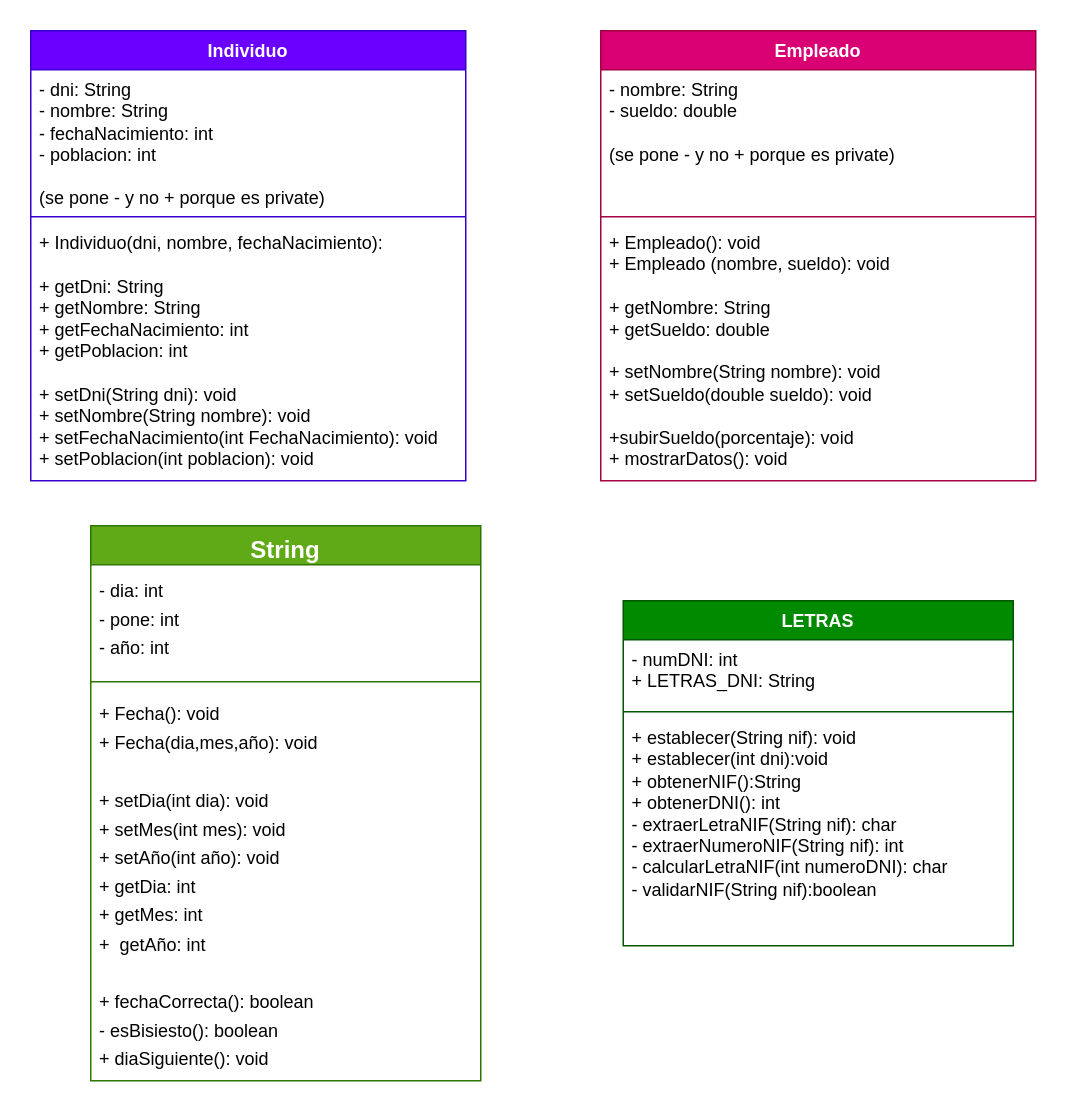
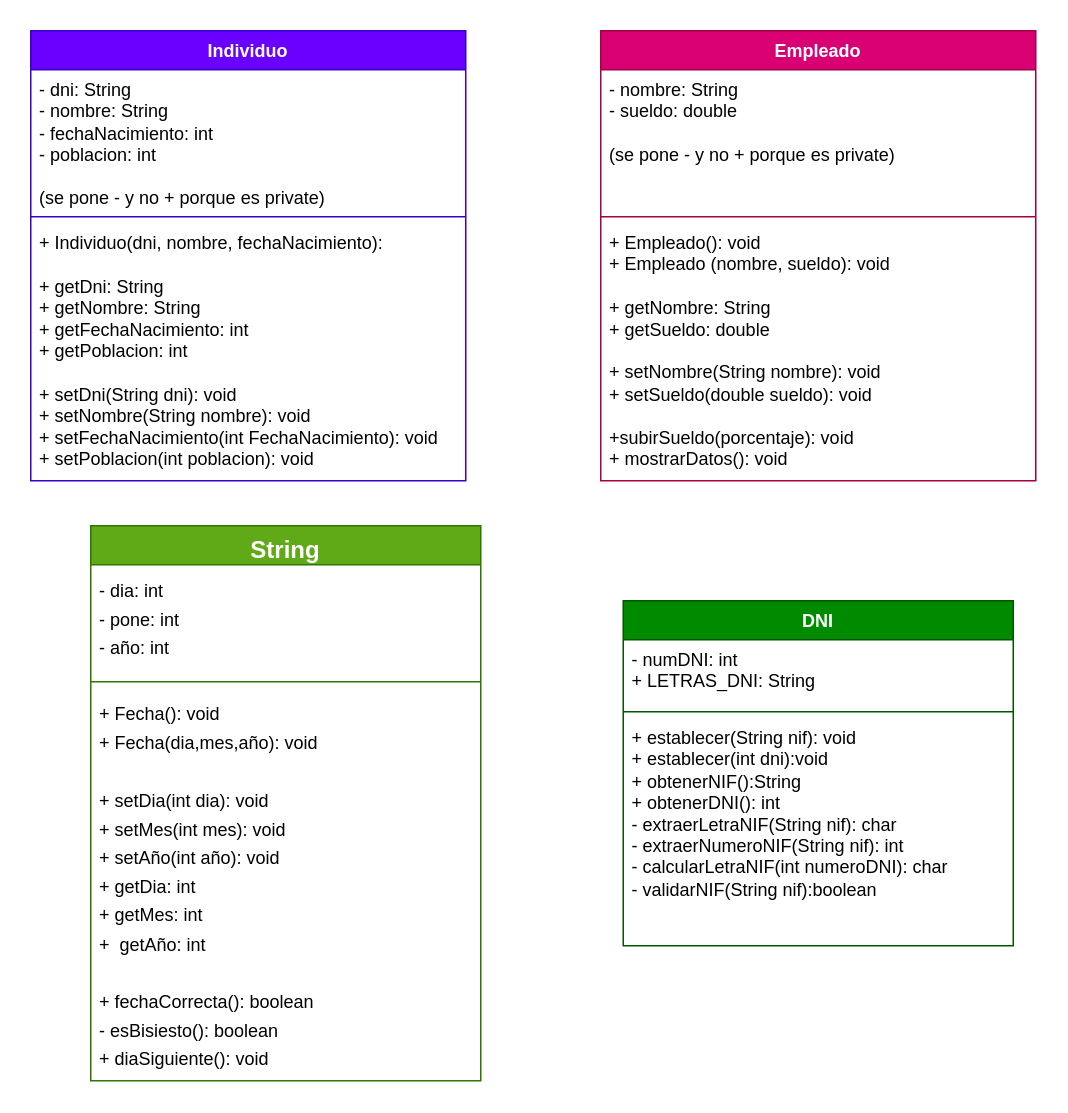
  <mxCell id="0" />
  <mxCell id="1" parent="0" />
  <mxCell id="2" value="Individuo" style="swimlane;fontStyle=1;align=center;verticalAlign=top;childLayout=stackLayout;horizontal=1;startSize=26;horizontalStack=0;resizeParent=1;resizeParentMax=0;resizeLast=0;collapsible=1;marginBottom=0;whiteSpace=wrap;html=1;fillColor=#6a00ff;fontColor=#ffffff;strokeColor=#3700CC;" parent="1" vertex="1"><mxGeometry x="20" y="20" width="290" height="300" as="geometry"><mxRectangle x="330" y="380" width="70" height="30" as="alternateBounds" /></mxGeometry></mxCell>
  <mxCell id="3" value="- dni: String&lt;br&gt;- nombre: String&lt;br&gt;- fechaNacimiento: int&lt;br&gt;- poblacion: int&lt;br&gt;&lt;br&gt;(se pone - y no + porque es private)" style="text;strokeColor=none;fillColor=none;align=left;verticalAlign=top;spacingLeft=4;spacingRight=4;overflow=hidden;rotatable=0;points=[[0,0.5],[1,0.5]];portConstraint=eastwest;whiteSpace=wrap;html=1;" parent="2" vertex="1"><mxGeometry y="26" width="290" height="94" as="geometry" /></mxCell>
  <mxCell id="4" value="" style="line;strokeWidth=1;fillColor=none;align=left;verticalAlign=middle;spacingTop=-1;spacingLeft=3;spacingRight=3;rotatable=0;labelPosition=right;points=[];portConstraint=eastwest;strokeColor=inherit;" parent="2" vertex="1"><mxGeometry y="120" width="290" height="8" as="geometry" /></mxCell>
  <mxCell id="5" value="+ Individuo(dni, nombre, fechaNacimiento):&lt;br&gt;&lt;br&gt;+ getDni: String&lt;br&gt;+ getNombre: String&lt;br&gt;+ getFechaNacimiento: int&lt;br&gt;+ getPoblacion: int&lt;br&gt;&lt;br&gt;+ setDni(String dni): void&lt;br&gt;+ setNombre(String nombre): void&lt;br&gt;+ setFechaNacimiento(int FechaNacimiento): void&lt;br&gt;+ setPoblacion(int poblacion): void" style="text;strokeColor=none;fillColor=none;align=left;verticalAlign=top;spacingLeft=4;spacingRight=4;overflow=hidden;rotatable=0;points=[[0,0.5],[1,0.5]];portConstraint=eastwest;whiteSpace=wrap;html=1;" parent="2" vertex="1"><mxGeometry y="128" width="290" height="172" as="geometry" /></mxCell>
  <mxCell id="6" value="Empleado" style="swimlane;fontStyle=1;align=center;verticalAlign=top;childLayout=stackLayout;horizontal=1;startSize=26;horizontalStack=0;resizeParent=1;resizeParentMax=0;resizeLast=0;collapsible=1;marginBottom=0;whiteSpace=wrap;html=1;fillColor=#d80073;strokeColor=#A50040;fontColor=#ffffff;" parent="1" vertex="1"><mxGeometry x="400" y="20" width="290" height="300" as="geometry"><mxRectangle x="330" y="380" width="70" height="30" as="alternateBounds" /></mxGeometry></mxCell>
  <mxCell id="7" value="- nombre: String&lt;br&gt;- sueldo: double&lt;br&gt;&lt;br&gt;(se pone - y no + porque es private)" style="text;strokeColor=none;fillColor=none;align=left;verticalAlign=top;spacingLeft=4;spacingRight=4;overflow=hidden;rotatable=0;points=[[0,0.5],[1,0.5]];portConstraint=eastwest;whiteSpace=wrap;html=1;" parent="6" vertex="1"><mxGeometry y="26" width="290" height="94" as="geometry" /></mxCell>
  <mxCell id="8" value="" style="line;strokeWidth=1;fillColor=none;align=left;verticalAlign=middle;spacingTop=-1;spacingLeft=3;spacingRight=3;rotatable=0;labelPosition=right;points=[];portConstraint=eastwest;strokeColor=inherit;" parent="6" vertex="1"><mxGeometry y="120" width="290" height="8" as="geometry" /></mxCell>
  <mxCell id="9" value="+ Empleado(): void&lt;br&gt;+ Empleado (nombre, sueldo): void&lt;br&gt;&lt;br&gt;+ getNombre: String&lt;br&gt;+ getSueldo: double&lt;br&gt;&lt;br&gt;+ setNombre(String nombre): void&lt;br&gt;+ setSueldo(double sueldo): void&lt;br&gt;&lt;br&gt;+subirSueldo(porcentaje): void&lt;br&gt;+ mostrarDatos(): void" style="text;strokeColor=none;fillColor=none;align=left;verticalAlign=top;spacingLeft=4;spacingRight=4;overflow=hidden;rotatable=0;points=[[0,0.5],[1,0.5]];portConstraint=eastwest;whiteSpace=wrap;html=1;" parent="6" vertex="1"><mxGeometry y="128" width="290" height="172" as="geometry" /></mxCell>
  <mxCell id="10" value="String" style="swimlane;fontStyle=1;align=center;verticalAlign=top;childLayout=stackLayout;horizontal=1;startSize=26;horizontalStack=0;resizeParent=1;resizeParentMax=0;resizeLast=0;collapsible=1;marginBottom=0;whiteSpace=wrap;html=1;fontSize=16;fillColor=#60a917;fontColor=#ffffff;strokeColor=#2D7600;" parent="1" vertex="1"><mxGeometry x="60" y="350" width="260" height="370" as="geometry" /></mxCell>
  <mxCell id="11" value="&lt;font style=&quot;font-size: 12px;&quot;&gt;- dia: int&lt;br&gt;- pone: int&amp;nbsp;&lt;br&gt;- año: int&lt;/font&gt;" style="text;strokeColor=none;fillColor=none;align=left;verticalAlign=top;spacingLeft=4;spacingRight=4;overflow=hidden;rotatable=0;points=[[0,0.5],[1,0.5]];portConstraint=eastwest;whiteSpace=wrap;html=1;fontSize=16;" parent="10" vertex="1"><mxGeometry y="26" width="260" height="74" as="geometry" /></mxCell>
  <mxCell id="12" value="" style="line;strokeWidth=1;fillColor=none;align=left;verticalAlign=middle;spacingTop=-1;spacingLeft=3;spacingRight=3;rotatable=0;labelPosition=right;points=[];portConstraint=eastwest;strokeColor=inherit;fontSize=16;" parent="10" vertex="1"><mxGeometry y="100" width="260" height="8" as="geometry" /></mxCell>
  <mxCell id="13" value="&lt;span style=&quot;font-size: 12px;&quot;&gt;+ Fecha(): void&lt;br&gt;+ Fecha(dia,mes,año): void&lt;br&gt;&lt;br&gt;+ setDia(int dia): void&amp;nbsp;&lt;br&gt;+ setMes(int mes): void&lt;br&gt;+ setAño(int año): void&lt;br&gt;+ getDia: int&lt;br&gt;+ getMes: int&lt;br&gt;+&amp;nbsp; getAño: int&lt;br&gt;&lt;br&gt;+ fechaCorrecta(): boolean&lt;br&gt;- esBisiesto(): boolean&lt;br&gt;+ diaSiguiente(): void&lt;br&gt;&lt;/span&gt;" style="text;strokeColor=none;fillColor=none;align=left;verticalAlign=top;spacingLeft=4;spacingRight=4;overflow=hidden;rotatable=0;points=[[0,0.5],[1,0.5]];portConstraint=eastwest;whiteSpace=wrap;html=1;fontSize=16;" parent="10" vertex="1"><mxGeometry y="108" width="260" height="262" as="geometry" /></mxCell>
- <mxCell id="14" value="LETRAS" style="swimlane;fontStyle=1;align=center;verticalAlign=top;childLayout=stackLayout;horizontal=1;startSize=26;horizontalStack=0;resizeParent=1;resizeParentMax=0;resizeLast=0;collapsible=1;marginBottom=0;whiteSpace=wrap;html=1;fillColor=#008a00;fontColor=#ffffff;strokeColor=#005700;" vertex="1" parent="1"><mxGeometry x="415" y="400" width="260" height="230" as="geometry" /></mxCell>
+ <mxCell id="14" value="DNI" style="swimlane;fontStyle=1;align=center;verticalAlign=top;childLayout=stackLayout;horizontal=1;startSize=26;horizontalStack=0;resizeParent=1;resizeParentMax=0;resizeLast=0;collapsible=1;marginBottom=0;whiteSpace=wrap;html=1;fillColor=#008a00;fontColor=#ffffff;strokeColor=#005700;" vertex="1" parent="1"><mxGeometry x="415" y="400" width="260" height="230" as="geometry" /></mxCell>
  <mxCell id="15" value="- numDNI: int&lt;br&gt;+ LETRAS_DNI: String" style="text;strokeColor=none;fillColor=none;align=left;verticalAlign=top;spacingLeft=4;spacingRight=4;overflow=hidden;rotatable=0;points=[[0,0.5],[1,0.5]];portConstraint=eastwest;whiteSpace=wrap;html=1;" vertex="1" parent="14"><mxGeometry y="26" width="260" height="44" as="geometry" /></mxCell>
  <mxCell id="16" value="" style="line;strokeWidth=1;fillColor=none;align=left;verticalAlign=middle;spacingTop=-1;spacingLeft=3;spacingRight=3;rotatable=0;labelPosition=right;points=[];portConstraint=eastwest;strokeColor=inherit;" vertex="1" parent="14"><mxGeometry y="70" width="260" height="8" as="geometry" /></mxCell>
  <mxCell id="17" value="+ establecer(String nif): void&lt;br&gt;+ establecer(int dni):void&lt;br&gt;+ obtenerNIF():String&lt;br&gt;+ obtenerDNI(): int&lt;br&gt;- extraerLetraNIF(String nif): char&lt;br&gt;- extraerNumeroNIF(String nif): int&lt;br&gt;- calcularLetraNIF(int numeroDNI): char&lt;br&gt;- validarNIF(String nif):boolean" style="text;strokeColor=none;fillColor=none;align=left;verticalAlign=top;spacingLeft=4;spacingRight=4;overflow=hidden;rotatable=0;points=[[0,0.5],[1,0.5]];portConstraint=eastwest;whiteSpace=wrap;html=1;" vertex="1" parent="14"><mxGeometry y="78" width="260" height="152" as="geometry" /></mxCell>
